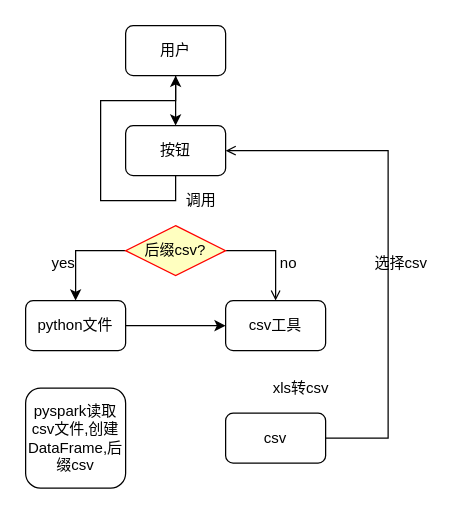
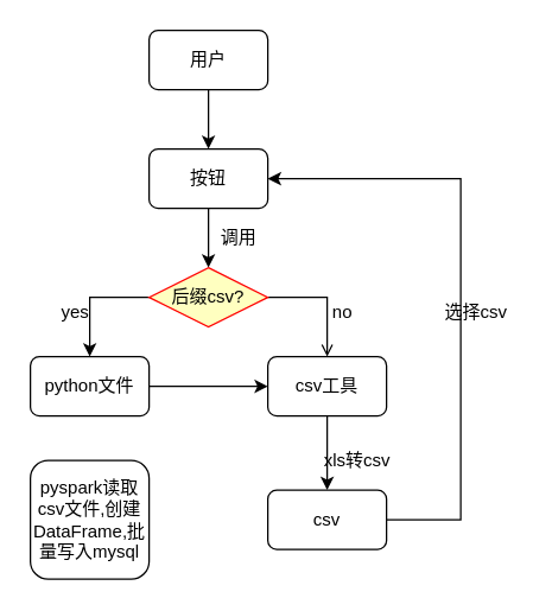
  <mxCell id="0" />
  <mxCell id="1" parent="0" />
  <mxCell id="2" value="" style="edgeStyle=orthogonalEdgeStyle;rounded=0;orthogonalLoop=1;jettySize=auto;html=1;" edge="1" parent="1" source="3"><mxGeometry relative="1" as="geometry"><mxPoint x="140" y="100" as="targetPoint" /></mxGeometry></mxCell>
  <mxCell id="3" value="用户" style="rounded=1;whiteSpace=wrap;html=1;" vertex="1" parent="1"><mxGeometry x="100" y="20" width="80" height="40" as="geometry" /></mxCell>
  <mxCell id="4" style="edgeStyle=orthogonalEdgeStyle;rounded=0;orthogonalLoop=1;jettySize=auto;html=1;exitX=1;exitY=0.5;exitDx=0;exitDy=0;entryX=0.5;entryY=0;entryDx=0;entryDy=0;" edge="1" parent="1"><mxGeometry relative="1" as="geometry"><mxPoint x="140" y="100" as="targetPoint" /><Array as="points"><mxPoint x="350" y="200" /><mxPoint x="350" y="80" /><mxPoint x="140" y="80" /></Array></mxGeometry></mxCell>
- <mxCell id="5" style="edgeStyle=orthogonalEdgeStyle;rounded=0;orthogonalLoop=1;jettySize=auto;html=1;exitX=0.5;exitY=1;exitDx=0;exitDy=0;" edge="1" parent="1" source="6" target="3"><mxGeometry relative="1" as="geometry" /></mxCell>
+ <mxCell id="5" style="edgeStyle=orthogonalEdgeStyle;rounded=0;orthogonalLoop=1;jettySize=auto;html=1;exitX=0.5;exitY=1;exitDx=0;exitDy=0;entryX=0.5;entryY=0;entryDx=0;entryDy=0;" edge="1" parent="1" source="6" target="18"><mxGeometry relative="1" as="geometry" /></mxCell>
  <mxCell id="6" value="按钮" style="rounded=1;whiteSpace=wrap;html=1;" vertex="1" parent="1"><mxGeometry x="100" y="100" width="80" height="40" as="geometry" /></mxCell>
  <mxCell id="7" value="" style="edgeStyle=orthogonalEdgeStyle;rounded=0;orthogonalLoop=1;jettySize=auto;html=1;" edge="1" parent="1" source="8" target="12"><mxGeometry relative="1" as="geometry" /></mxCell>
  <mxCell id="8" value="python文件" style="rounded=1;whiteSpace=wrap;html=1;" vertex="1" parent="1"><mxGeometry x="20" y="240" width="80" height="40" as="geometry" /></mxCell>
  <mxCell id="9" value="调用" style="text;html=1;align=center;verticalAlign=middle;resizable=0;points=[];autosize=1;strokeColor=none;fillColor=none;" vertex="1" parent="1"><mxGeometry x="140" y="150" width="40" height="20" as="geometry" /></mxCell>
- <mxCell id="10" value="pyspark读取csv文件,创建DataFrame,后缀csv" style="rounded=1;whiteSpace=wrap;html=1;" vertex="1" parent="1"><mxGeometry x="20" y="310" width="80" height="80" as="geometry" /></mxCell>
+ <mxCell id="10" value="pyspark读取csv文件,创建DataFrame,批量写入mysql" style="rounded=1;whiteSpace=wrap;html=1;" vertex="1" parent="1"><mxGeometry x="20" y="310" width="80" height="80" as="geometry" /></mxCell>
+ <mxCell id="11" value="" style="edgeStyle=orthogonalEdgeStyle;rounded=0;orthogonalLoop=1;jettySize=auto;html=1;" edge="1" parent="1" source="12" target="14"><mxGeometry relative="1" as="geometry" /></mxCell>
  <mxCell id="12" value="csv工具" style="rounded=1;whiteSpace=wrap;html=1;" vertex="1" parent="1"><mxGeometry x="180" y="240" width="80" height="40" as="geometry" /></mxCell>
- <mxCell id="13" style="edgeStyle=orthogonalEdgeStyle;rounded=0;orthogonalLoop=1;jettySize=auto;html=1;exitX=1;exitY=0.5;exitDx=0;exitDy=0;entryX=1;entryY=0.5;entryDx=0;entryDy=0;endArrow=open;" edge="1" parent="1" source="14" target="6"><mxGeometry relative="1" as="geometry"><Array as="points"><mxPoint x="310" y="350" /><mxPoint x="310" y="120" /></Array></mxGeometry></mxCell>
+ <mxCell id="13" style="edgeStyle=orthogonalEdgeStyle;rounded=0;orthogonalLoop=1;jettySize=auto;html=1;exitX=1;exitY=0.5;exitDx=0;exitDy=0;entryX=1;entryY=0.5;entryDx=0;entryDy=0;" edge="1" parent="1" source="14" target="6"><mxGeometry relative="1" as="geometry"><Array as="points"><mxPoint x="310" y="350" /><mxPoint x="310" y="120" /></Array></mxGeometry></mxCell>
  <mxCell id="14" value="csv" style="rounded=1;whiteSpace=wrap;html=1;" vertex="1" parent="1"><mxGeometry x="180" y="330" width="80" height="40" as="geometry" /></mxCell>
  <mxCell id="15" value="xls转csv" style="text;html=1;align=center;verticalAlign=middle;resizable=0;points=[];autosize=1;strokeColor=none;fillColor=none;" vertex="1" parent="1"><mxGeometry x="210" y="300" width="60" height="20" as="geometry" /></mxCell>
  <mxCell id="16" style="edgeStyle=orthogonalEdgeStyle;rounded=0;orthogonalLoop=1;jettySize=auto;html=1;exitX=1;exitY=0.5;exitDx=0;exitDy=0;entryX=0.5;entryY=0;entryDx=0;entryDy=0;endArrow=open;" edge="1" parent="1" source="18" target="12"><mxGeometry relative="1" as="geometry" /></mxCell>
  <mxCell id="17" style="edgeStyle=orthogonalEdgeStyle;rounded=0;orthogonalLoop=1;jettySize=auto;html=1;exitX=0;exitY=0.5;exitDx=0;exitDy=0;entryX=0.5;entryY=0;entryDx=0;entryDy=0;" edge="1" parent="1" source="18" target="8"><mxGeometry relative="1" as="geometry" /></mxCell>
  <mxCell id="18" value="后缀csv?" style="rhombus;whiteSpace=wrap;html=1;fillColor=#ffffc0;strokeColor=#ff0000;" vertex="1" parent="1"><mxGeometry x="100" y="180" width="80" height="40" as="geometry" /></mxCell>
  <mxCell id="19" value="no" style="text;html=1;align=center;verticalAlign=middle;resizable=0;points=[];autosize=1;strokeColor=none;fillColor=none;" vertex="1" parent="1"><mxGeometry x="215" y="200" width="30" height="20" as="geometry" /></mxCell>
  <mxCell id="20" value="yes" style="text;html=1;align=center;verticalAlign=middle;resizable=0;points=[];autosize=1;strokeColor=none;fillColor=none;" vertex="1" parent="1"><mxGeometry x="35" y="200" width="30" height="20" as="geometry" /></mxCell>
  <mxCell id="21" value="选择csv" style="text;html=1;align=center;verticalAlign=middle;resizable=0;points=[];autosize=1;strokeColor=none;fillColor=none;" vertex="1" parent="1"><mxGeometry x="290" y="200" width="60" height="20" as="geometry" /></mxCell>
